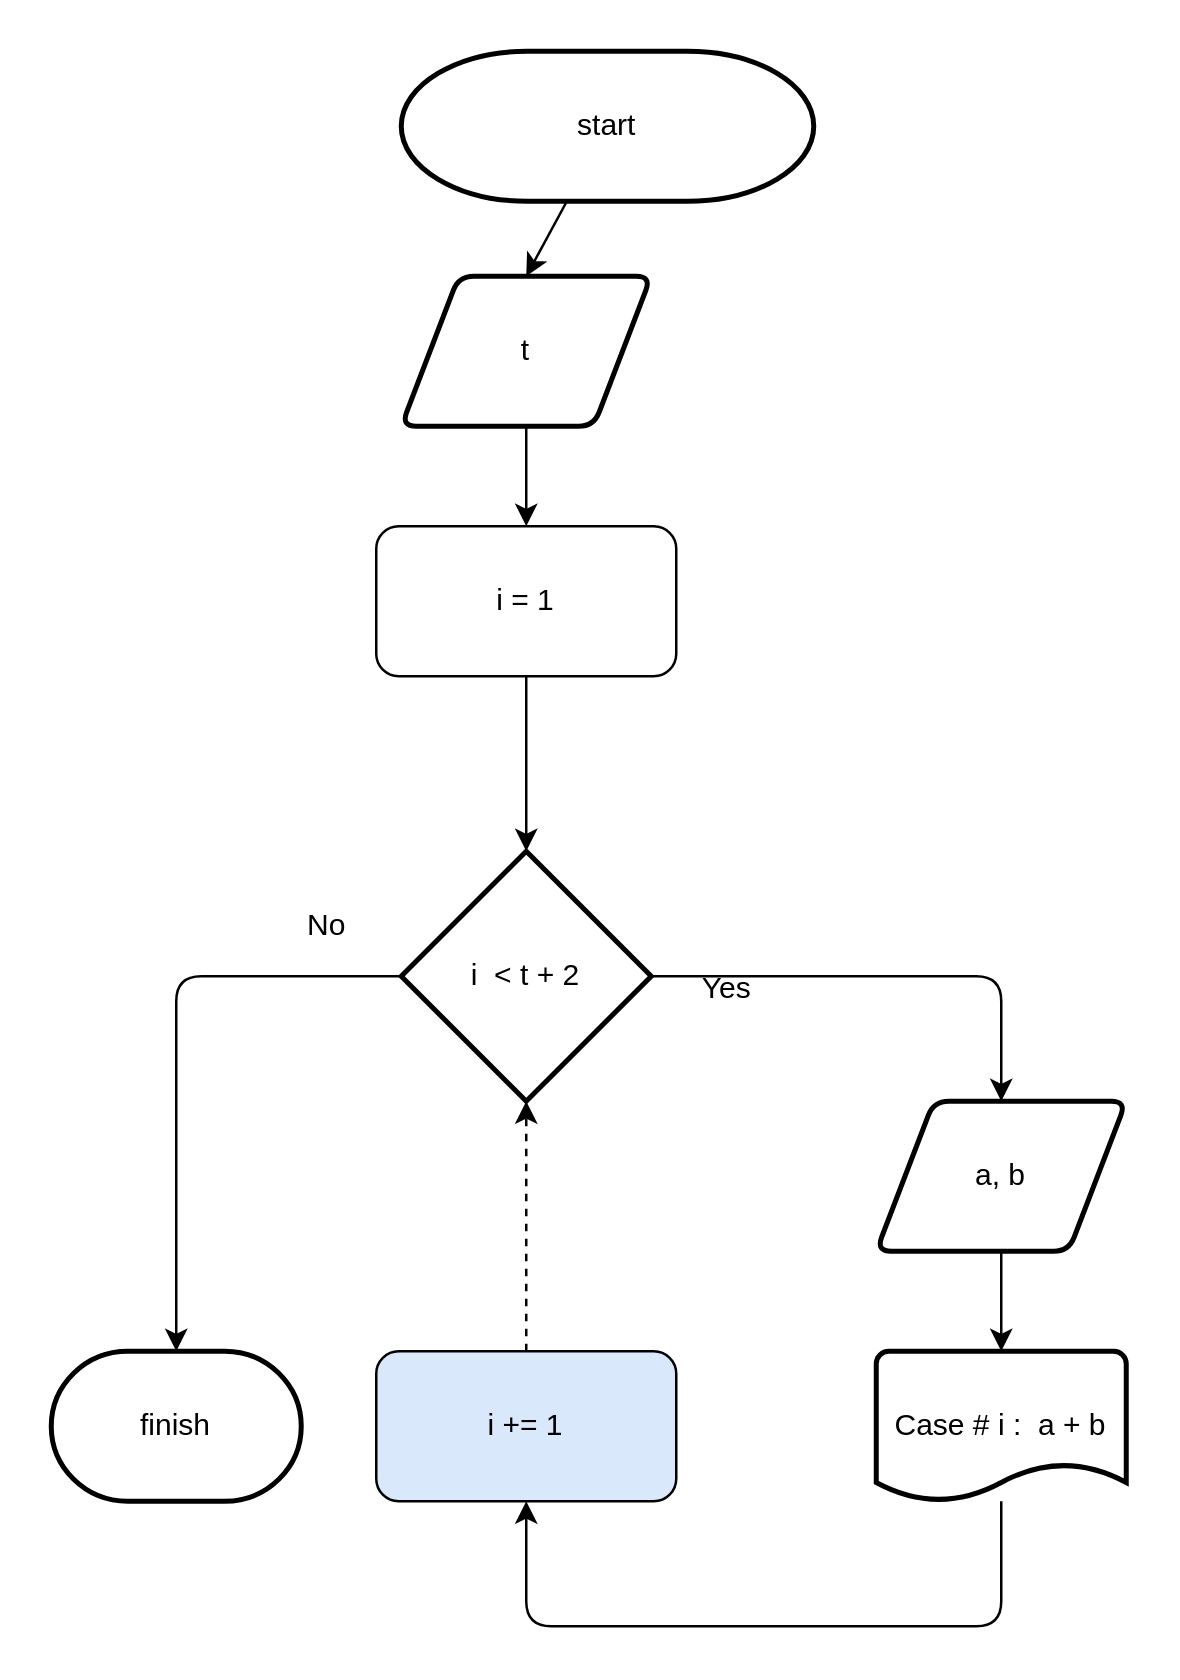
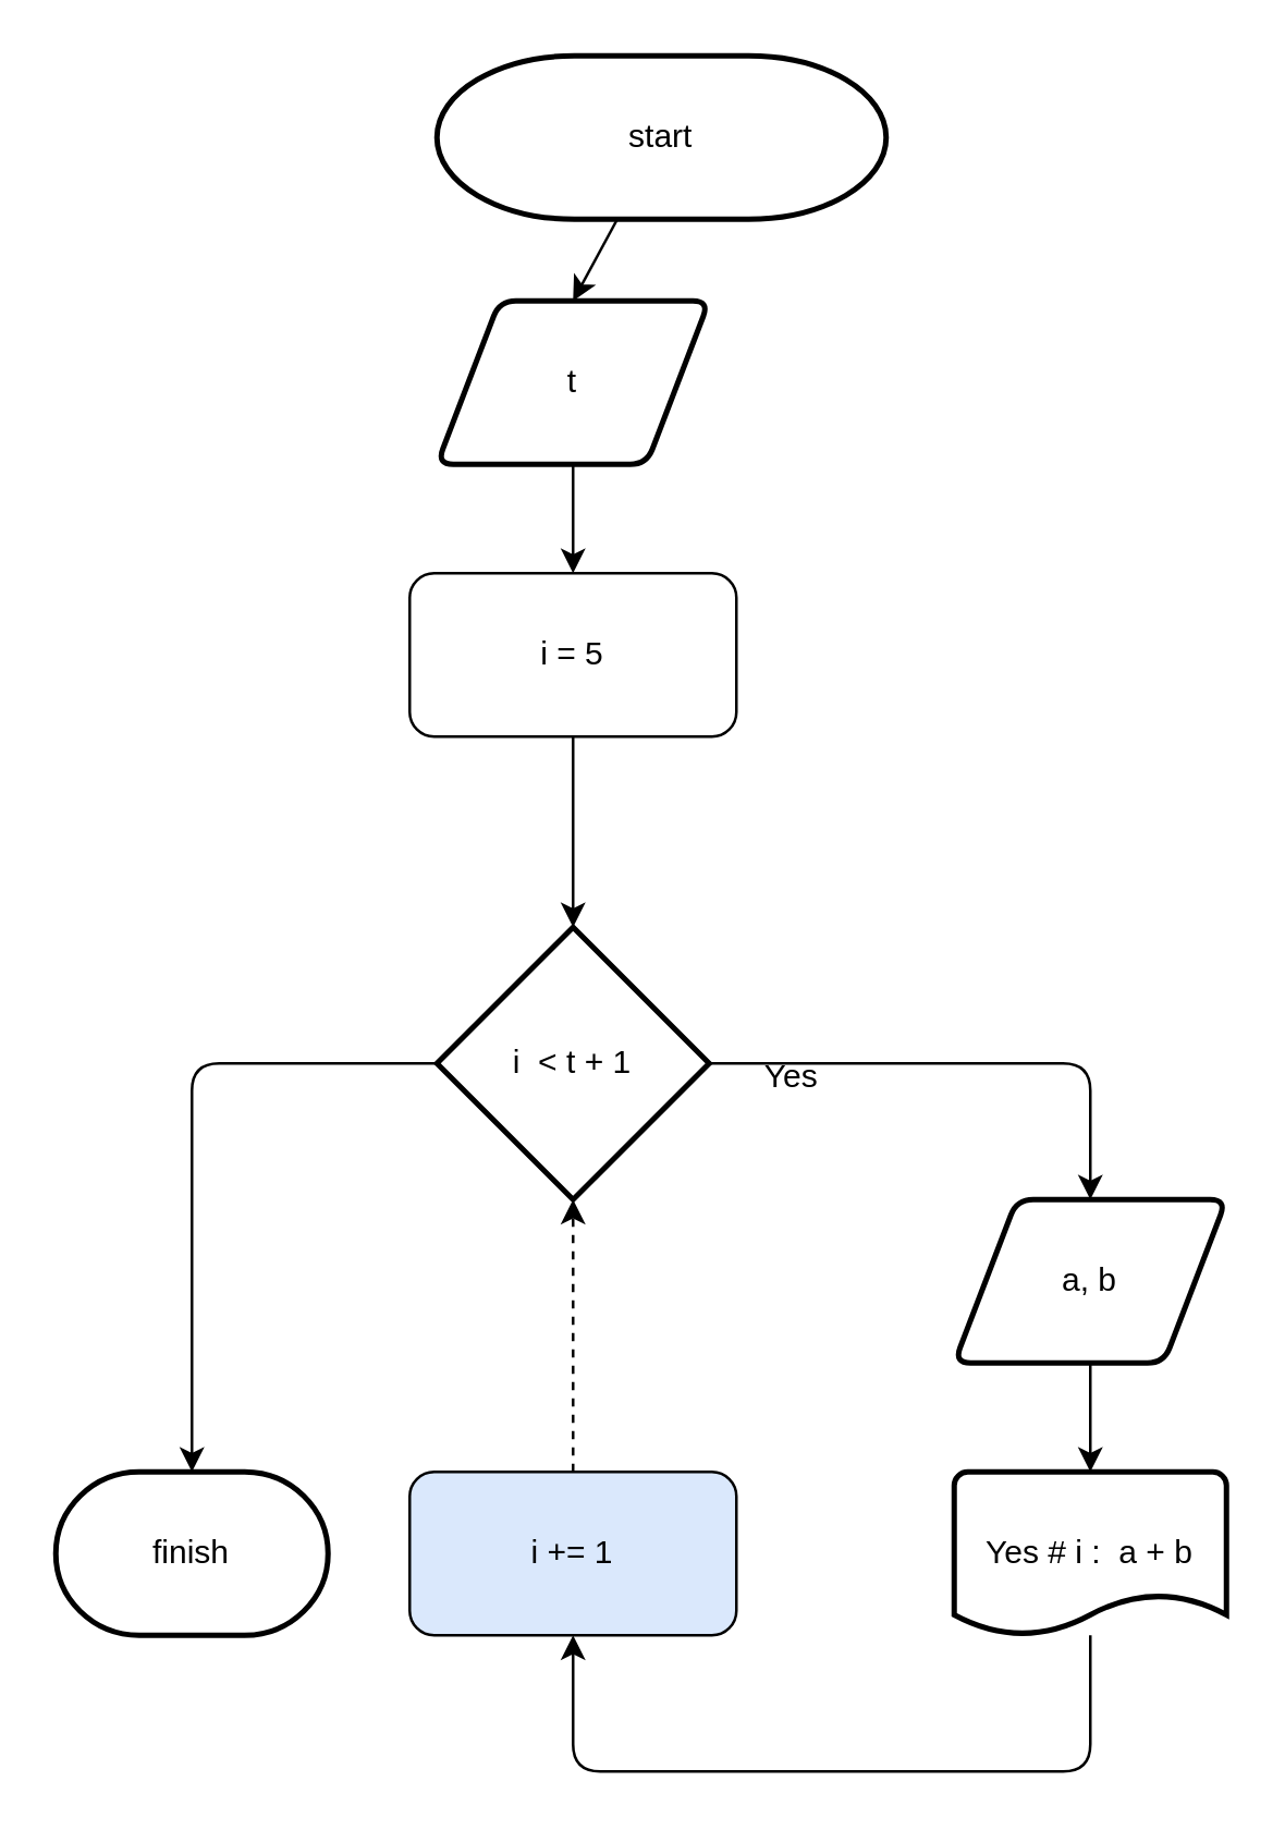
  <mxCell id="0" />
  <mxCell id="1" parent="0" />
  <mxCell id="2" style="edgeStyle=none;html=1;" parent="1" source="3" edge="1"><mxGeometry relative="1" as="geometry"><mxPoint x="210" y="110" as="targetPoint" /></mxGeometry></mxCell>
  <mxCell id="3" value="start" style="strokeWidth=2;html=1;shape=mxgraph.flowchart.terminator;whiteSpace=wrap;" parent="1" vertex="1"><mxGeometry x="160" y="20" width="165" height="60" as="geometry" /></mxCell>
  <mxCell id="4" style="edgeStyle=none;html=1;" parent="1" source="5" edge="1"><mxGeometry relative="1" as="geometry"><mxPoint x="210" y="210" as="targetPoint" /></mxGeometry></mxCell>
  <mxCell id="5" value="t" style="shape=parallelogram;html=1;strokeWidth=2;perimeter=parallelogramPerimeter;whiteSpace=wrap;rounded=1;arcSize=12;size=0.23;" parent="1" vertex="1"><mxGeometry x="160" y="110" width="100" height="60" as="geometry" /></mxCell>
  <mxCell id="6" style="edgeStyle=none;html=1;exitX=0.5;exitY=1;exitDx=0;exitDy=0;" parent="1" source="7" edge="1"><mxGeometry relative="1" as="geometry"><mxPoint x="210" y="340" as="targetPoint" /><mxPoint x="210" y="310" as="sourcePoint" /></mxGeometry></mxCell>
- <mxCell id="7" value="i = 1" style="rounded=1;whiteSpace=wrap;html=1;" vertex="1" parent="1"><mxGeometry x="150" y="210" width="120" height="60" as="geometry" /></mxCell>
+ <mxCell id="7" value="i = 5" style="rounded=1;whiteSpace=wrap;html=1;" vertex="1" parent="1"><mxGeometry x="150" y="210" width="120" height="60" as="geometry" /></mxCell>
  <mxCell id="8" style="edgeStyle=none;html=1;" edge="1" parent="1" source="10"><mxGeometry relative="1" as="geometry"><mxPoint x="400" y="440" as="targetPoint" /><Array as="points"><mxPoint x="400" y="390" /></Array></mxGeometry></mxCell>
  <mxCell id="9" style="edgeStyle=none;html=1;" edge="1" parent="1" source="10"><mxGeometry relative="1" as="geometry"><mxPoint x="70" y="540" as="targetPoint" /><Array as="points"><mxPoint x="70" y="390" /></Array></mxGeometry></mxCell>
- <mxCell id="10" value="i&amp;nbsp; &amp;lt; t + 2" style="strokeWidth=2;html=1;shape=mxgraph.flowchart.decision;whiteSpace=wrap;" vertex="1" parent="1"><mxGeometry x="160" y="340" width="100" height="100" as="geometry" /></mxCell>
+ <mxCell id="10" value="i&amp;nbsp; &amp;lt; t + 1" style="strokeWidth=2;html=1;shape=mxgraph.flowchart.decision;whiteSpace=wrap;" vertex="1" parent="1"><mxGeometry x="160" y="340" width="100" height="100" as="geometry" /></mxCell>
  <mxCell id="11" value="finish" style="strokeWidth=2;html=1;shape=mxgraph.flowchart.terminator;whiteSpace=wrap;" vertex="1" parent="1"><mxGeometry x="20" y="540" width="100" height="60" as="geometry" /></mxCell>
- <mxCell id="12" value="No" style="text;html=1;align=center;verticalAlign=middle;resizable=0;points=[];autosize=1;strokeColor=none;fillColor=none;" vertex="1" parent="1"><mxGeometry x="115" y="360" width="30" height="20" as="geometry" /></mxCell>
  <mxCell id="13" value="Yes" style="text;html=1;align=center;verticalAlign=middle;resizable=0;points=[];autosize=1;strokeColor=none;fillColor=none;" vertex="1" parent="1"><mxGeometry x="275" y="385" width="30" height="20" as="geometry" /></mxCell>
  <mxCell id="14" style="edgeStyle=none;html=1;" edge="1" parent="1" source="15"><mxGeometry relative="1" as="geometry"><mxPoint x="400" y="540" as="targetPoint" /></mxGeometry></mxCell>
  <mxCell id="15" value="a, b" style="shape=parallelogram;html=1;strokeWidth=2;perimeter=parallelogramPerimeter;whiteSpace=wrap;rounded=1;arcSize=12;size=0.23;" vertex="1" parent="1"><mxGeometry x="350" y="440" width="100" height="60" as="geometry" /></mxCell>
  <mxCell id="16" style="edgeStyle=none;html=1;" edge="1" parent="1" source="17"><mxGeometry relative="1" as="geometry"><mxPoint x="210" y="600" as="targetPoint" /><Array as="points"><mxPoint x="400" y="650" /><mxPoint x="240" y="650" /><mxPoint x="210" y="650" /></Array></mxGeometry></mxCell>
- <mxCell id="17" value="Case # i :&amp;nbsp; a + b" style="strokeWidth=2;html=1;shape=mxgraph.flowchart.document2;whiteSpace=wrap;size=0.25;" vertex="1" parent="1"><mxGeometry x="350" y="540" width="100" height="60" as="geometry" /></mxCell>
+ <mxCell id="17" value="Yes # i :&amp;nbsp; a + b" style="strokeWidth=2;html=1;shape=mxgraph.flowchart.document2;whiteSpace=wrap;size=0.25;" vertex="1" parent="1"><mxGeometry x="350" y="540" width="100" height="60" as="geometry" /></mxCell>
  <mxCell id="18" style="edgeStyle=none;html=1;entryX=0.5;entryY=1;entryDx=0;entryDy=0;entryPerimeter=0;dashed=1;" edge="1" parent="1" source="19" target="10"><mxGeometry relative="1" as="geometry" /></mxCell>
  <mxCell id="19" value="i += 1" style="rounded=1;whiteSpace=wrap;html=1;fillColor=#dae8fc;" vertex="1" parent="1"><mxGeometry x="150" y="540" width="120" height="60" as="geometry" /></mxCell>
